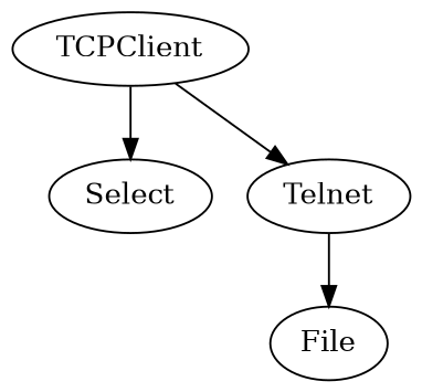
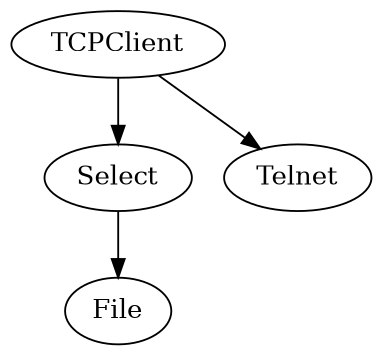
  strict digraph {
    edge [weight=1.0]
    TCPClient
    Select
    Telnet
    File
    TCPClient -> Select [weight=2.0]
    TCPClient -> Telnet
-   Telnet -> File
+   Select -> File
  }
